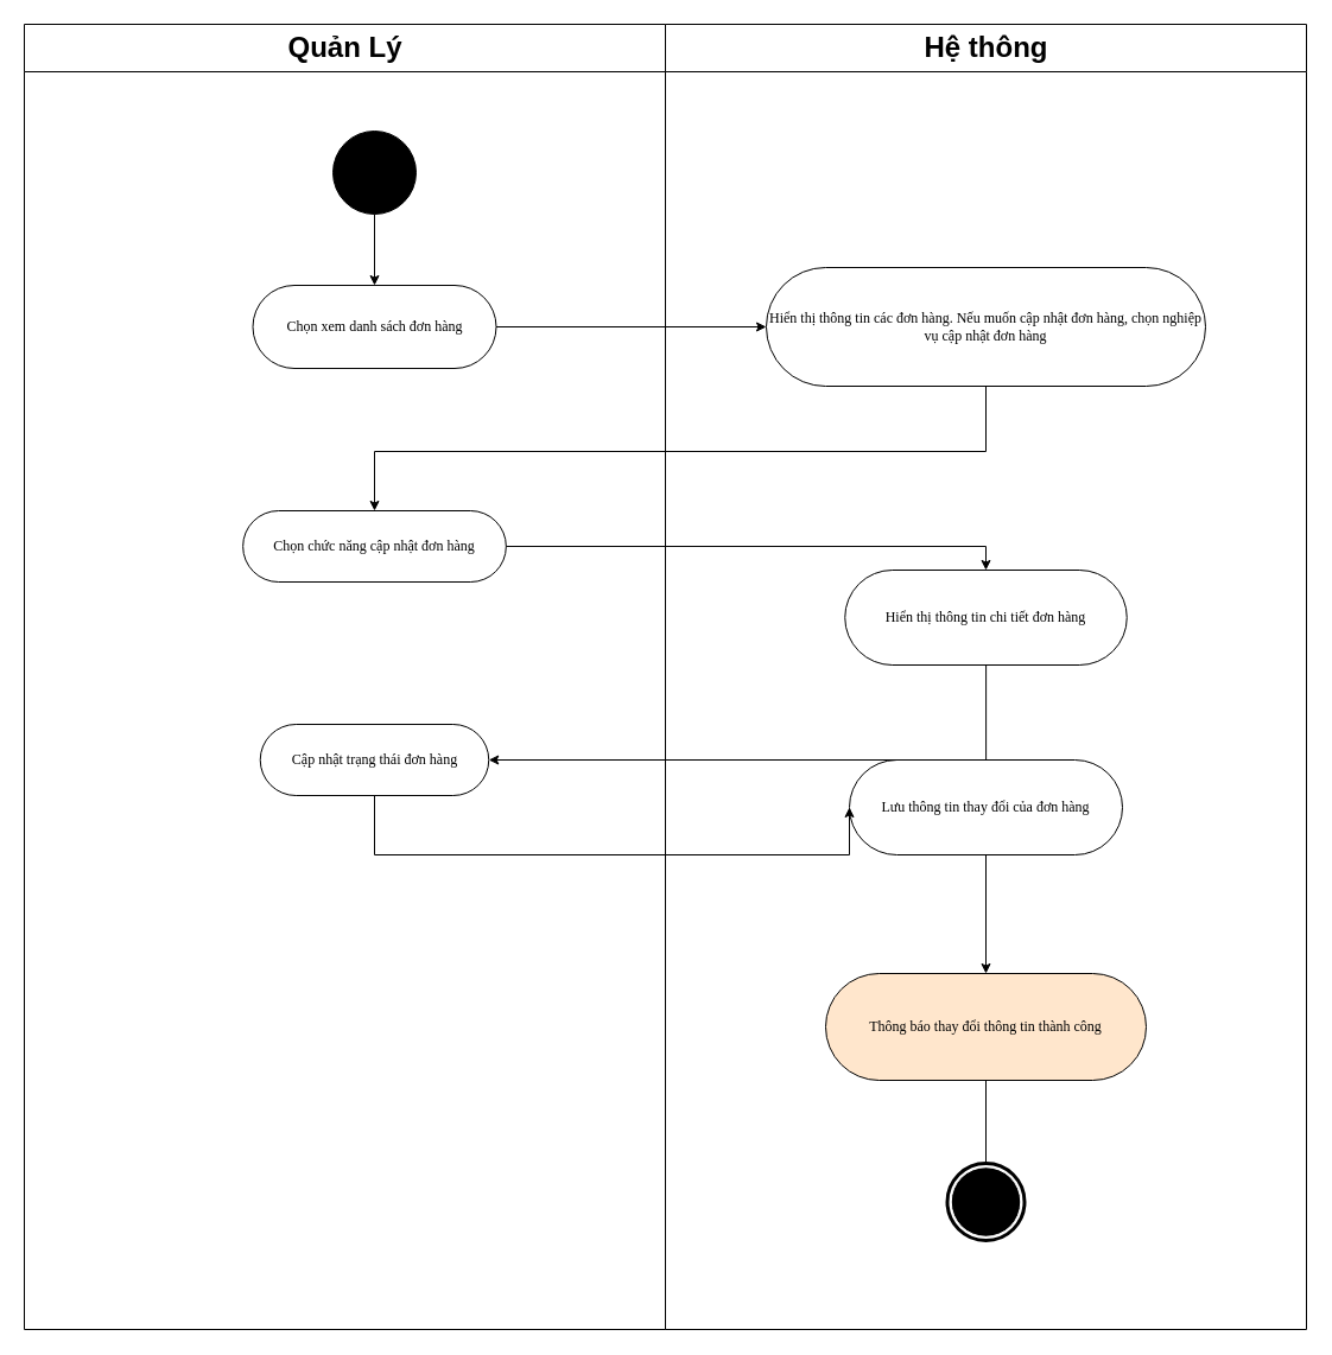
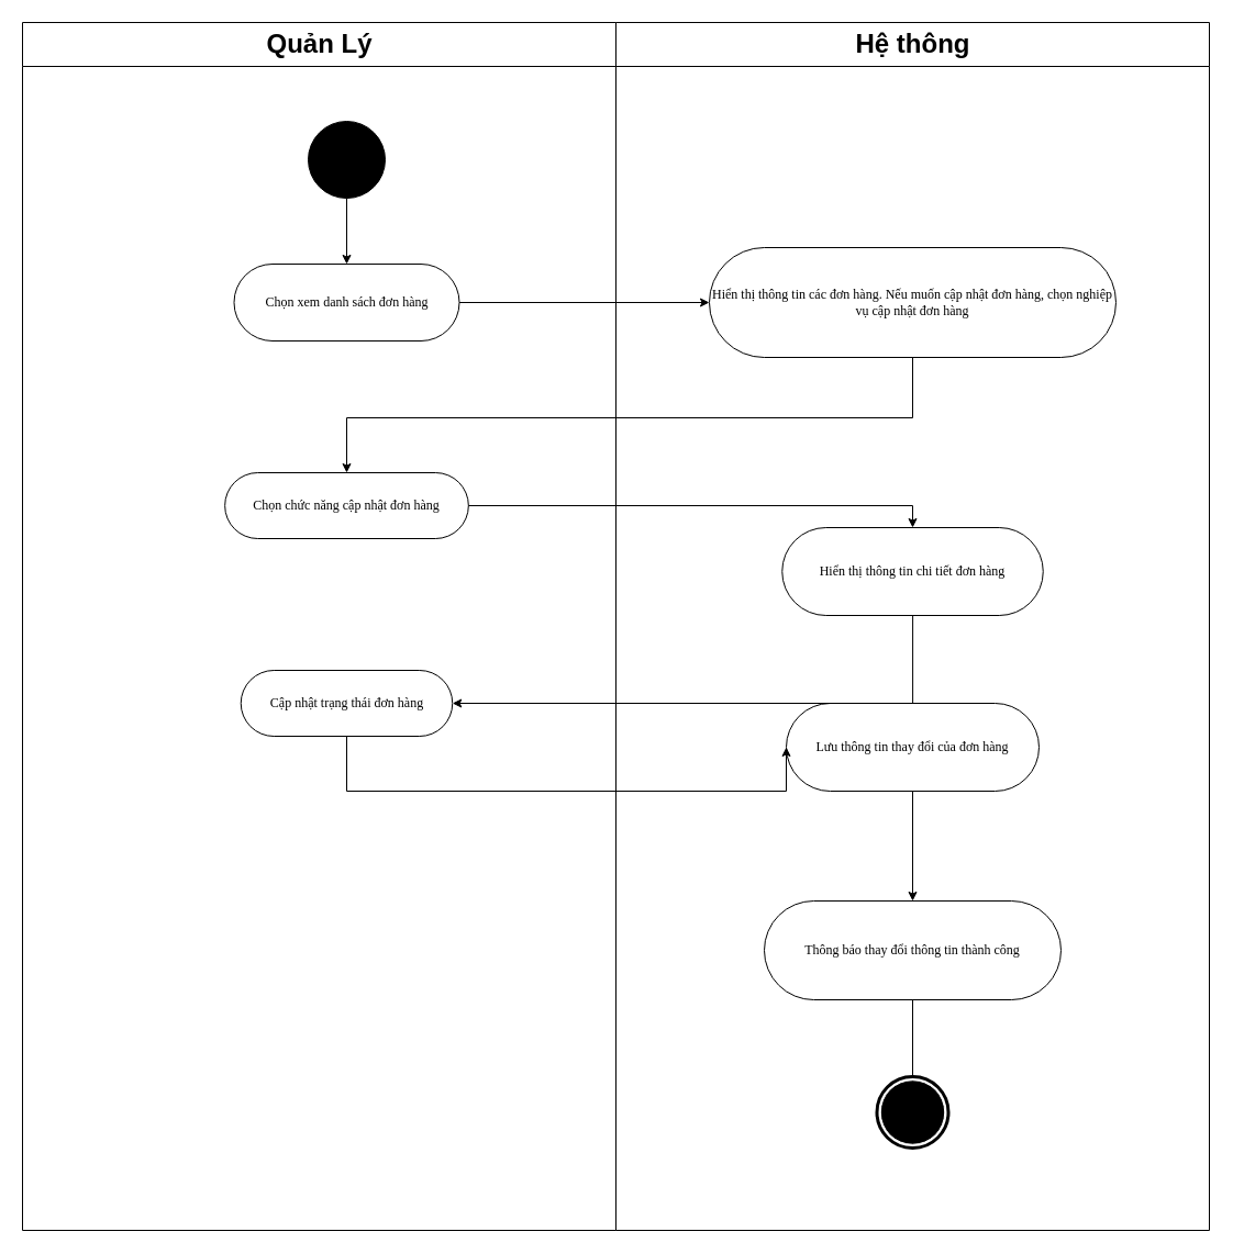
  <mxCell id="0" />
  <mxCell id="1" parent="0" />
  <mxCell id="2" value="&lt;font style=&quot;font-size: 24px;&quot;&gt;Hệ thông&lt;/font&gt;" style="swimlane;html=1;startSize=40;" parent="1" vertex="1"><mxGeometry x="560" y="20" width="540" height="1100" as="geometry" /></mxCell>
  <mxCell id="3" value="Hiển thị thông tin các đơn hàng. Nếu muốn cập nhật đơn hàng, chọn nghiệp vụ cập nhật đơn hàng" style="rounded=1;whiteSpace=wrap;html=1;shadow=0;comic=0;labelBackgroundColor=none;strokeWidth=1;fontFamily=Verdana;fontSize=12;align=center;arcSize=50;" parent="2" vertex="1"><mxGeometry x="85" y="205" width="370" height="100" as="geometry" /></mxCell>
  <mxCell id="4" value="Hiển thị thông tin chi tiết đơn hàng" style="rounded=1;whiteSpace=wrap;html=1;shadow=0;comic=0;labelBackgroundColor=none;strokeWidth=1;fontFamily=Verdana;fontSize=12;align=center;arcSize=50;" parent="2" vertex="1"><mxGeometry x="151.25" y="460" width="237.5" height="80" as="geometry" /></mxCell>
  <mxCell id="5" style="edgeStyle=orthogonalEdgeStyle;rounded=0;orthogonalLoop=1;jettySize=auto;html=1;" edge="1" parent="2" source="6" target="8"><mxGeometry relative="1" as="geometry" /></mxCell>
  <mxCell id="6" value="Lưu thông tin thay đổi của đơn hàng" style="rounded=1;whiteSpace=wrap;html=1;shadow=0;comic=0;labelBackgroundColor=none;strokeWidth=1;fontFamily=Verdana;fontSize=12;align=center;arcSize=50;" parent="2" vertex="1"><mxGeometry x="155" y="620" width="230" height="80" as="geometry" /></mxCell>
  <mxCell id="7" style="edgeStyle=orthogonalEdgeStyle;rounded=0;orthogonalLoop=1;jettySize=auto;html=1;endArrow=none;startFill=0;" edge="1" parent="2" source="8" target="9"><mxGeometry relative="1" as="geometry" /></mxCell>
- <mxCell id="8" value="Thông báo thay đổi thông tin thành công" style="rounded=1;whiteSpace=wrap;html=1;shadow=0;comic=0;labelBackgroundColor=none;strokeWidth=1;fontFamily=Verdana;fontSize=12;align=center;arcSize=50;fillColor=#ffe6cc;" parent="2" vertex="1"><mxGeometry x="135" y="800" width="270" height="90" as="geometry" /></mxCell>
+ <mxCell id="8" value="Thông báo thay đổi thông tin thành công" style="rounded=1;whiteSpace=wrap;html=1;shadow=0;comic=0;labelBackgroundColor=none;strokeWidth=1;fontFamily=Verdana;fontSize=12;align=center;arcSize=50;" parent="2" vertex="1"><mxGeometry x="135" y="800" width="270" height="90" as="geometry" /></mxCell>
  <mxCell id="9" value="" style="shape=mxgraph.bpmn.shape;html=1;verticalLabelPosition=bottom;labelBackgroundColor=#ffffff;verticalAlign=top;perimeter=ellipsePerimeter;outline=end;symbol=terminate;rounded=0;shadow=0;comic=0;strokeWidth=1;fontFamily=Verdana;fontSize=12;align=center;" parent="2" vertex="1"><mxGeometry x="237.5" y="960" width="65" height="65" as="geometry" /></mxCell>
  <mxCell id="10" value="&lt;font style=&quot;font-size: 24px;&quot;&gt;Quản Lý&lt;/font&gt;" style="swimlane;html=1;startSize=40;" parent="1" vertex="1"><mxGeometry x="20" y="20" width="540" height="1100" as="geometry" /></mxCell>
  <mxCell id="11" style="edgeStyle=orthogonalEdgeStyle;rounded=0;orthogonalLoop=1;jettySize=auto;html=1;" edge="1" parent="10" source="12" target="13"><mxGeometry relative="1" as="geometry" /></mxCell>
  <mxCell id="12" value="" style="ellipse;whiteSpace=wrap;html=1;rounded=0;shadow=0;comic=0;labelBackgroundColor=none;strokeWidth=1;fillColor=#000000;fontFamily=Verdana;fontSize=12;align=center;" parent="10" vertex="1"><mxGeometry x="260" y="90" width="70" height="70" as="geometry" /></mxCell>
  <mxCell id="13" value="Chọn xem danh sách đơn hàng" style="rounded=1;whiteSpace=wrap;html=1;shadow=0;comic=0;labelBackgroundColor=none;strokeWidth=1;fontFamily=Verdana;fontSize=12;align=center;arcSize=50;" parent="10" vertex="1"><mxGeometry x="192.5" y="220" width="205" height="70" as="geometry" /></mxCell>
  <mxCell id="14" value="Chọn chức năng cập nhật đơn hàng" style="rounded=1;whiteSpace=wrap;html=1;shadow=0;comic=0;labelBackgroundColor=none;strokeWidth=1;fontFamily=Verdana;fontSize=12;align=center;arcSize=50;" parent="10" vertex="1"><mxGeometry x="184.16" y="410" width="221.67" height="60" as="geometry" /></mxCell>
  <mxCell id="15" value="Cập nhật trạng thái đơn hàng" style="rounded=1;whiteSpace=wrap;html=1;shadow=0;comic=0;labelBackgroundColor=none;strokeWidth=1;fontFamily=Verdana;fontSize=12;align=center;arcSize=50;" parent="10" vertex="1"><mxGeometry x="198.74" y="590" width="192.5" height="60" as="geometry" /></mxCell>
  <mxCell id="16" style="edgeStyle=orthogonalEdgeStyle;rounded=0;orthogonalLoop=1;jettySize=auto;html=1;entryX=0;entryY=0.5;entryDx=0;entryDy=0;" edge="1" parent="1" source="13" target="3"><mxGeometry relative="1" as="geometry" /></mxCell>
  <mxCell id="17" style="edgeStyle=orthogonalEdgeStyle;rounded=0;orthogonalLoop=1;jettySize=auto;html=1;entryX=0.5;entryY=0;entryDx=0;entryDy=0;" edge="1" parent="1" source="3" target="14"><mxGeometry relative="1" as="geometry"><Array as="points"><mxPoint x="830" y="380" /><mxPoint x="315" y="380" /></Array></mxGeometry></mxCell>
  <mxCell id="18" style="edgeStyle=orthogonalEdgeStyle;rounded=0;orthogonalLoop=1;jettySize=auto;html=1;entryX=0.5;entryY=0;entryDx=0;entryDy=0;" edge="1" parent="1" source="14" target="4"><mxGeometry relative="1" as="geometry" /></mxCell>
  <mxCell id="19" style="edgeStyle=orthogonalEdgeStyle;rounded=0;orthogonalLoop=1;jettySize=auto;html=1;entryX=1;entryY=0.5;entryDx=0;entryDy=0;" edge="1" parent="1" source="4" target="15"><mxGeometry relative="1" as="geometry"><Array as="points"><mxPoint x="830" y="640" /><mxPoint x="411" y="640" /></Array></mxGeometry></mxCell>
  <mxCell id="20" style="edgeStyle=orthogonalEdgeStyle;rounded=0;orthogonalLoop=1;jettySize=auto;html=1;entryX=0;entryY=0.5;entryDx=0;entryDy=0;" edge="1" parent="1" source="15" target="6"><mxGeometry relative="1" as="geometry"><Array as="points"><mxPoint x="315" y="720" /></Array></mxGeometry></mxCell>
